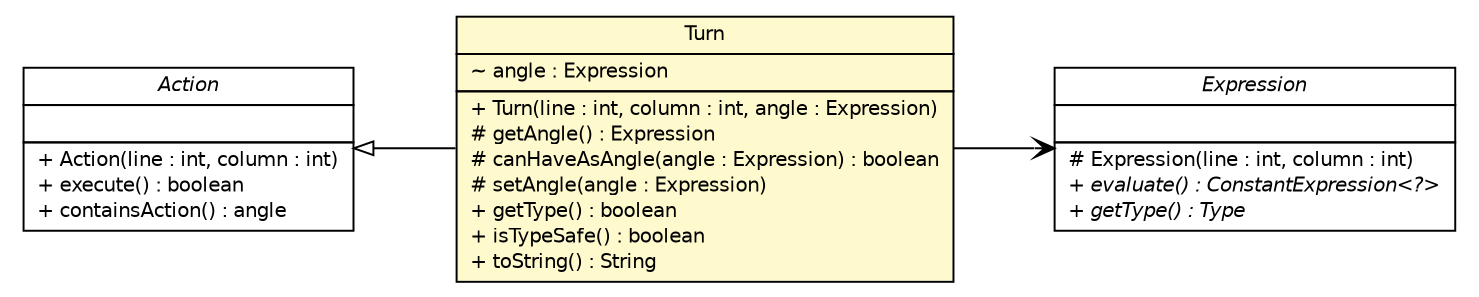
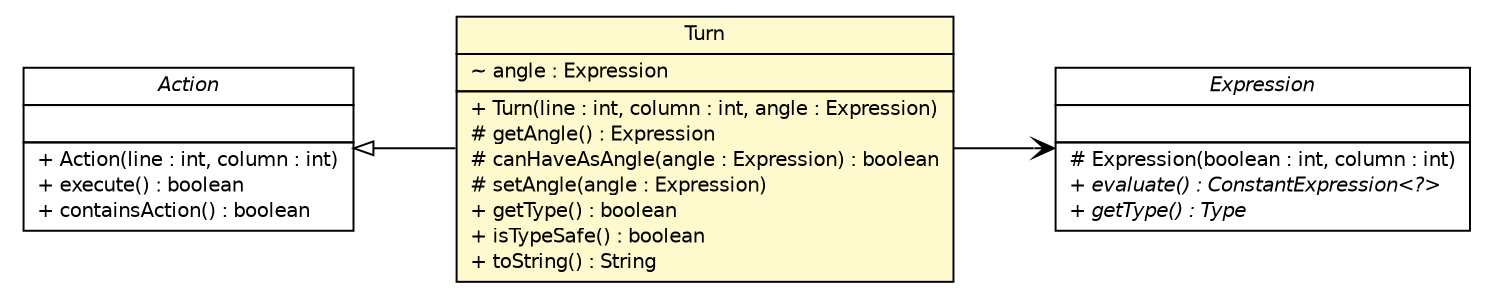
  digraph {
    nodesep=0.25
    rankdir=LR
    ranksep=0.5
    node [fontcolor=black fontname=Helvetica fontsize=10.0 shape=plaintext]
    edge [fontname=Helvetica headport=p labelfontname=Helvetica labelfontsize=10 tailport=p]
-   n1 [label=<<table title="model.programs.parsing.language.expression.Expression" border="0" cellborder="1" cellspacing="0" cellpadding="2" port="p" href="../../expression/Expression.html"> 		<tr><td><table border="0" cellspacing="0" cellpadding="1"> <tr><td align="center" balign="center"><font face="Helvetica-Oblique"> Expression </font></td></tr> 		</table></td></tr> 		<tr><td><table border="0" cellspacing="0" cellpadding="1"> <tr><td align="left" balign="left">  </td></tr> 		</table></td></tr> 		<tr><td><table border="0" cellspacing="0" cellpadding="1"> <tr><td align="left" balign="left"> # Expression(line : int, column : int) </td></tr> <tr><td align="left" balign="left"><font face="Helvetica-Oblique" point-size="10.0"> + evaluate() : ConstantExpression&lt;?&gt; </font></td></tr> <tr><td align="left" balign="left"><font face="Helvetica-Oblique" point-size="10.0"> + getType() : Type </font></td></tr> 		</table></td></tr> 		</table>>]
-   n2 [label=<<table title="model.programs.parsing.language.statement.action.Action" border="0" cellborder="1" cellspacing="0" cellpadding="2" port="p" href="./Action.html"> 		<tr><td><table border="0" cellspacing="0" cellpadding="1"> <tr><td align="center" balign="center"><font face="Helvetica-Oblique"> Action </font></td></tr> 		</table></td></tr> 		<tr><td><table border="0" cellspacing="0" cellpadding="1"> <tr><td align="left" balign="left">  </td></tr> 		</table></td></tr> 		<tr><td><table border="0" cellspacing="0" cellpadding="1"> <tr><td align="left" balign="left"> + Action(line : int, column : int) </td></tr> <tr><td align="left" balign="left"> + execute() : boolean </td></tr> <tr><td align="left" balign="left"> + containsAction() : angle </td></tr> 		</table></td></tr> 		</table>>]
+   n1 [label=<<table title="model.programs.parsing.language.expression.Expression" border="0" cellborder="1" cellspacing="0" cellpadding="2" port="p" href="../../expression/Expression.html"> 		<tr><td><table border="0" cellspacing="0" cellpadding="1"> <tr><td align="center" balign="center"><font face="Helvetica-Oblique"> Expression </font></td></tr> 		</table></td></tr> 		<tr><td><table border="0" cellspacing="0" cellpadding="1"> <tr><td align="left" balign="left">  </td></tr> 		</table></td></tr> 		<tr><td><table border="0" cellspacing="0" cellpadding="1"> <tr><td align="left" balign="left"> # Expression(boolean : int, column : int) </td></tr> <tr><td align="left" balign="left"><font face="Helvetica-Oblique" point-size="10.0"> + evaluate() : ConstantExpression&lt;?&gt; </font></td></tr> <tr><td align="left" balign="left"><font face="Helvetica-Oblique" point-size="10.0"> + getType() : Type </font></td></tr> 		</table></td></tr> 		</table>>]
+   n2 [label=<<table title="model.programs.parsing.language.statement.action.Action" border="0" cellborder="1" cellspacing="0" cellpadding="2" port="p" href="./Action.html"> 		<tr><td><table border="0" cellspacing="0" cellpadding="1"> <tr><td align="center" balign="center"><font face="Helvetica-Oblique"> Action </font></td></tr> 		</table></td></tr> 		<tr><td><table border="0" cellspacing="0" cellpadding="1"> <tr><td align="left" balign="left">  </td></tr> 		</table></td></tr> 		<tr><td><table border="0" cellspacing="0" cellpadding="1"> <tr><td align="left" balign="left"> + Action(line : int, column : int) </td></tr> <tr><td align="left" balign="left"> + execute() : boolean </td></tr> <tr><td align="left" balign="left"> + containsAction() : boolean </td></tr> 		</table></td></tr> 		</table>>]
    n3 [label=<<table title="model.programs.parsing.language.statement.action.Turn" border="0" cellborder="1" cellspacing="0" cellpadding="2" port="p" bgcolor="lemonChiffon" href="./Turn.html"> 		<tr><td><table border="0" cellspacing="0" cellpadding="1"> <tr><td align="center" balign="center"> Turn </td></tr> 		</table></td></tr> 		<tr><td><table border="0" cellspacing="0" cellpadding="1"> <tr><td align="left" balign="left"> ~ angle : Expression </td></tr> 		</table></td></tr> 		<tr><td><table border="0" cellspacing="0" cellpadding="1"> <tr><td align="left" balign="left"> + Turn(line : int, column : int, angle : Expression) </td></tr> <tr><td align="left" balign="left"> # getAngle() : Expression </td></tr> <tr><td align="left" balign="left"> # canHaveAsAngle(angle : Expression) : boolean </td></tr> <tr><td align="left" balign="left"> # setAngle(angle : Expression) </td></tr> <tr><td align="left" balign="left"> + getType() : boolean </td></tr> <tr><td align="left" balign="left"> + isTypeSafe() : boolean </td></tr> <tr><td align="left" balign="left"> + toString() : String </td></tr> 		</table></td></tr> 		</table>>]
    n2 -> n3 [arrowtail=empty dir=back fontsize=10]
    n3 -> n1 [arrowhead=open color=black fontcolor=black fontsize=10.0]
  }
